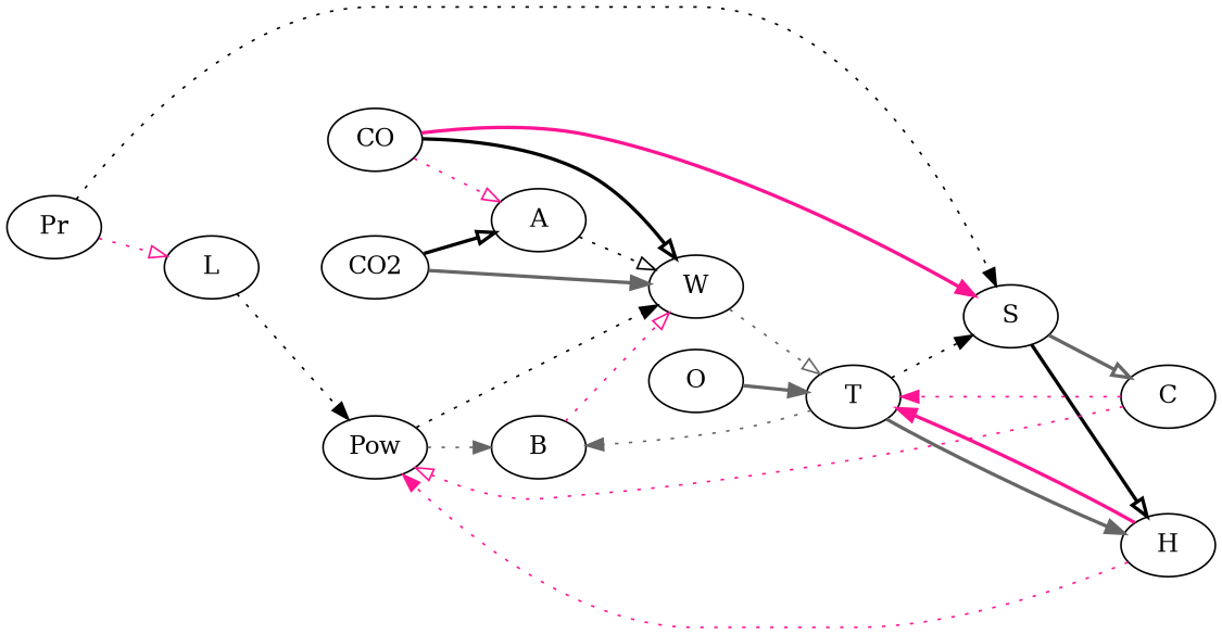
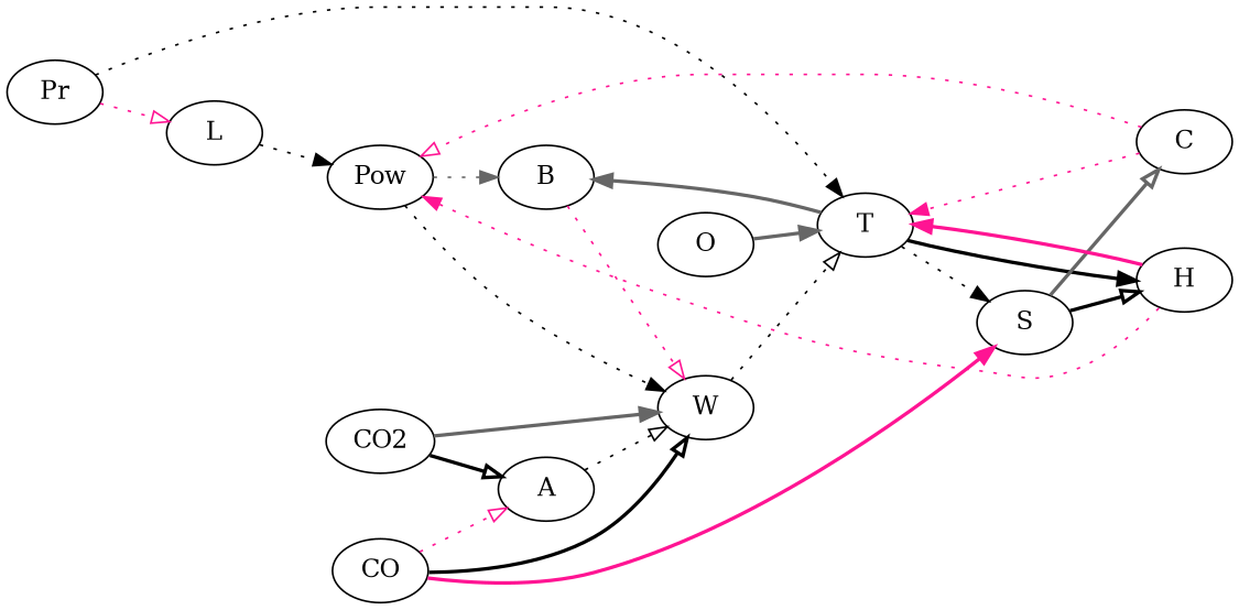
  digraph {
    rankdir=LR
    edge [arrowhead=normal color=black style=dotted]
    Pow
    B
    W
    T
    S
    H
    C
    CO
    A
    CO2
    Pr
    L
    O
    Pow -> B [color=gray40]
    Pow -> W
    B -> W [arrowhead=onormal color=deeppink]
-   W -> T [arrowhead=onormal color=gray40]
-   T -> B [color=gray40]
+   W -> T [arrowhead=onormal]
+   T -> B [color=gray40 style=bold]
    T -> S
-   T -> H [color=gray40 style=bold]
+   T -> H [style=bold]
    S -> H [arrowhead=onormal style=bold]
    S -> C [arrowhead=onormal color=gray40 style=bold]
    H -> Pow [color=deeppink]
    H -> T [color=deeppink style=bold]
    C -> Pow [arrowhead=onormal color=deeppink]
    C -> T [color=deeppink]
    CO -> W [arrowhead=onormal style=bold]
    CO -> S [color=deeppink style=bold]
    CO -> A [arrowhead=onormal color=deeppink]
    A -> W [arrowhead=onormal]
    CO2 -> W [color=gray40 style=bold]
    CO2 -> A [arrowhead=onormal style=bold]
-   Pr -> S
+   Pr -> T
    Pr -> L [arrowhead=onormal color=deeppink]
    L -> Pow
    O -> T [color=gray40 style=bold]
  }
